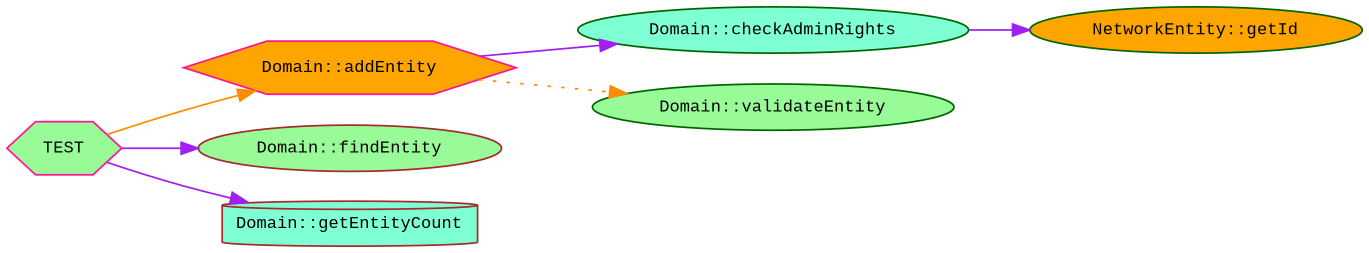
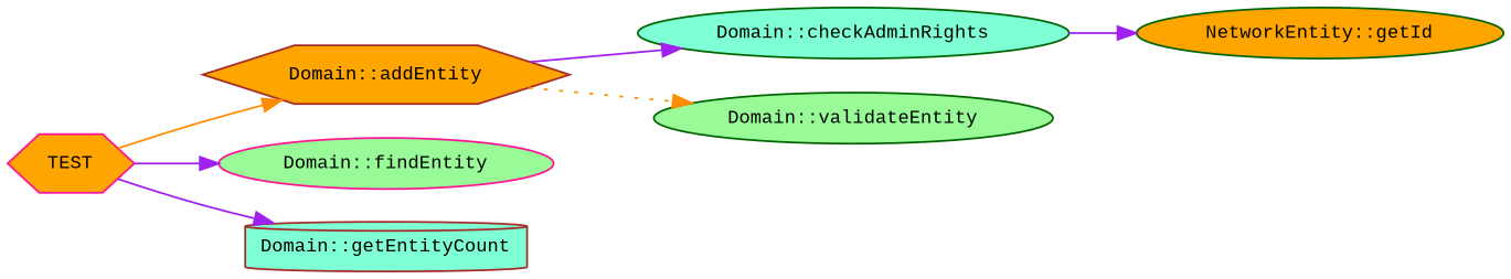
  digraph {
    fontname="Liberation Mono"
    rankdir=LR
    node [color=darkgreen fillcolor=palegreen fontname="Liberation Mono" fontsize=10 shape=ellipse style=filled]
    edge [color=purple fontname="Liberation Mono" fontsize=10 labelfontname=Helvetica labelfontsize=10 style=solid]
-   n1 [color=deeppink fontcolor=black height=0.2 label=TEST shape=hexagon width=0.4]
-   n2 [color=deeppink fillcolor=orange height=0.2 label="Domain::addEntity" shape=hexagon width=0.4]
-   n3 [color=brown height=0.2 label="Domain::findEntity" width=0.4]
+   n1 [color=deeppink fillcolor=orange fontcolor=black height=0.2 label=TEST shape=hexagon width=0.4]
+   n2 [color=brown fillcolor=orange height=0.2 label="Domain::addEntity" shape=hexagon width=0.4]
+   n3 [color=deeppink height=0.2 label="Domain::findEntity" width=0.4]
    n4 [color=brown fillcolor=aquamarine height=0.2 label="Domain::getEntityCount" shape=cylinder width=0.4]
    n5 [fillcolor=aquamarine height=0.2 label="Domain::checkAdminRights" width=0.4]
    n6 [height=0.2 label="Domain::validateEntity" width=0.4]
    n7 [fillcolor=orange height=0.2 label="NetworkEntity::getId" width=0.4]
    n1 -> n2 [color=darkorange]
    n1 -> n3
    n1 -> n4
    n2 -> n5
    n2 -> n6 [color=darkorange style=dotted]
    n5 -> n7
  }
